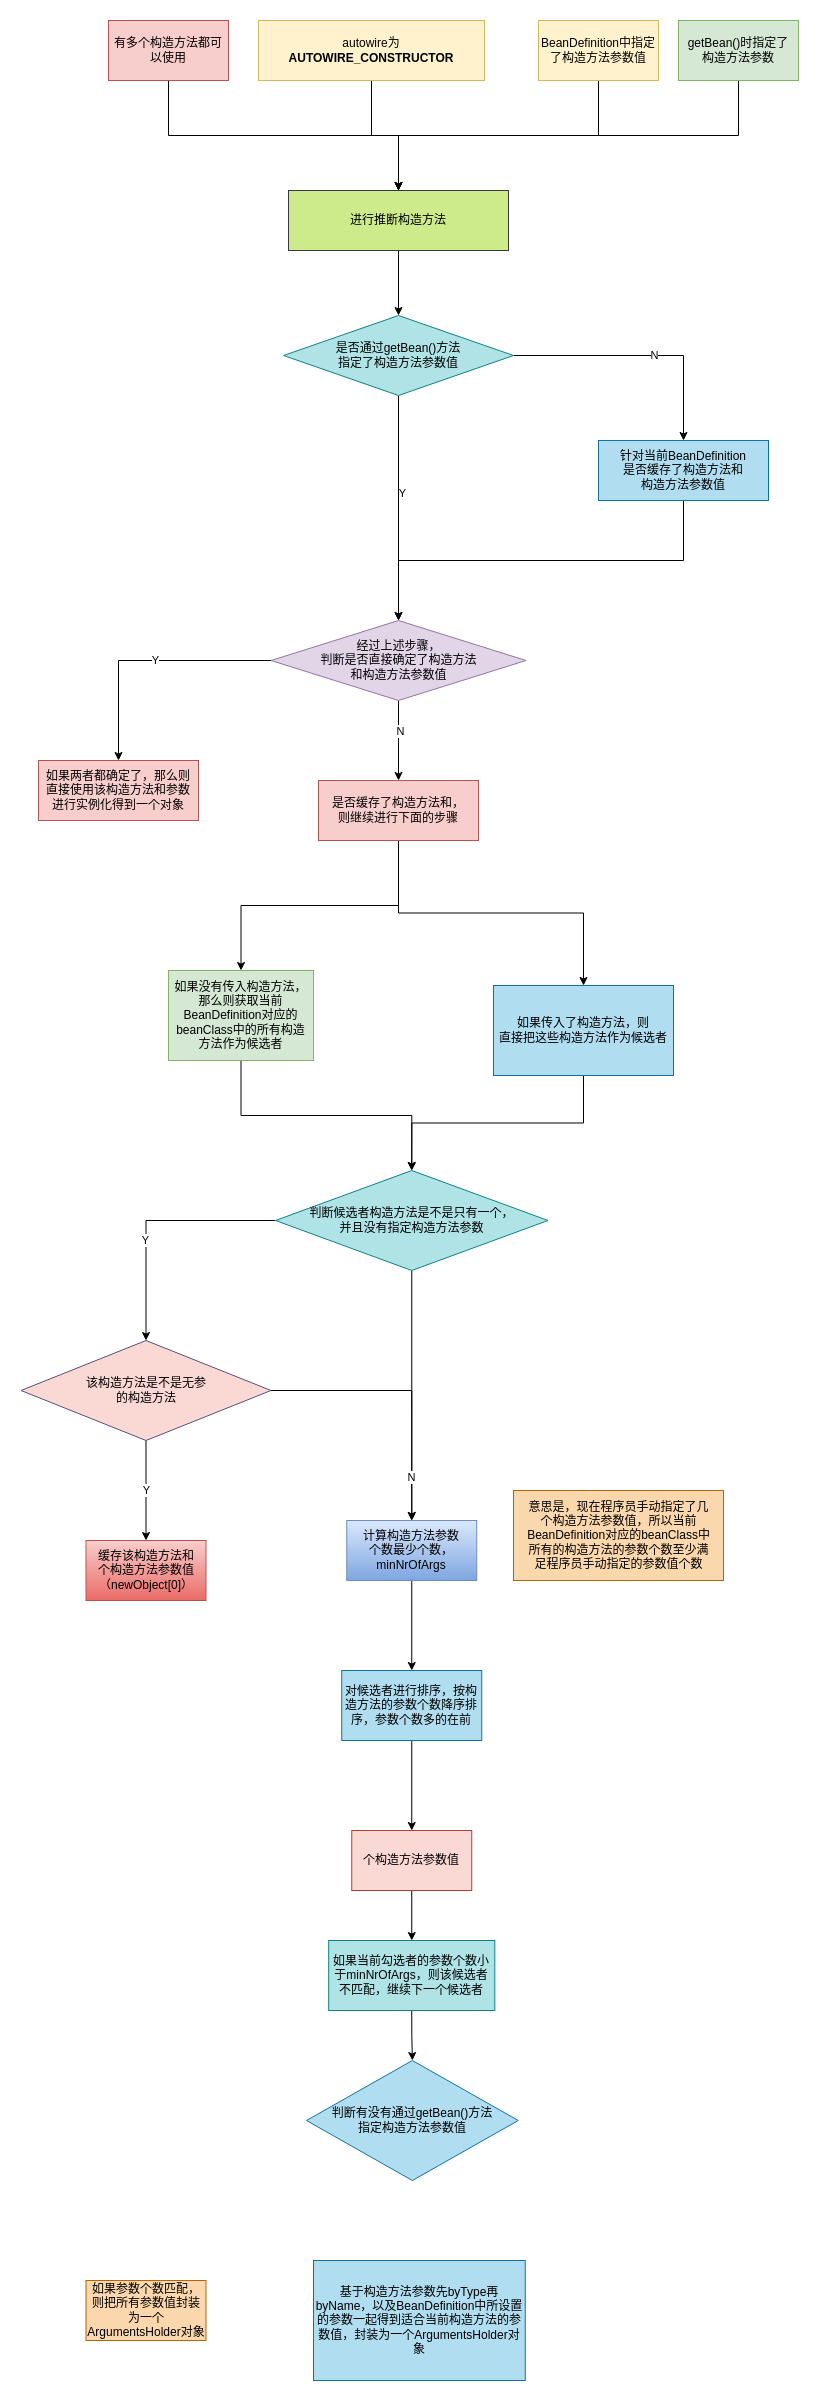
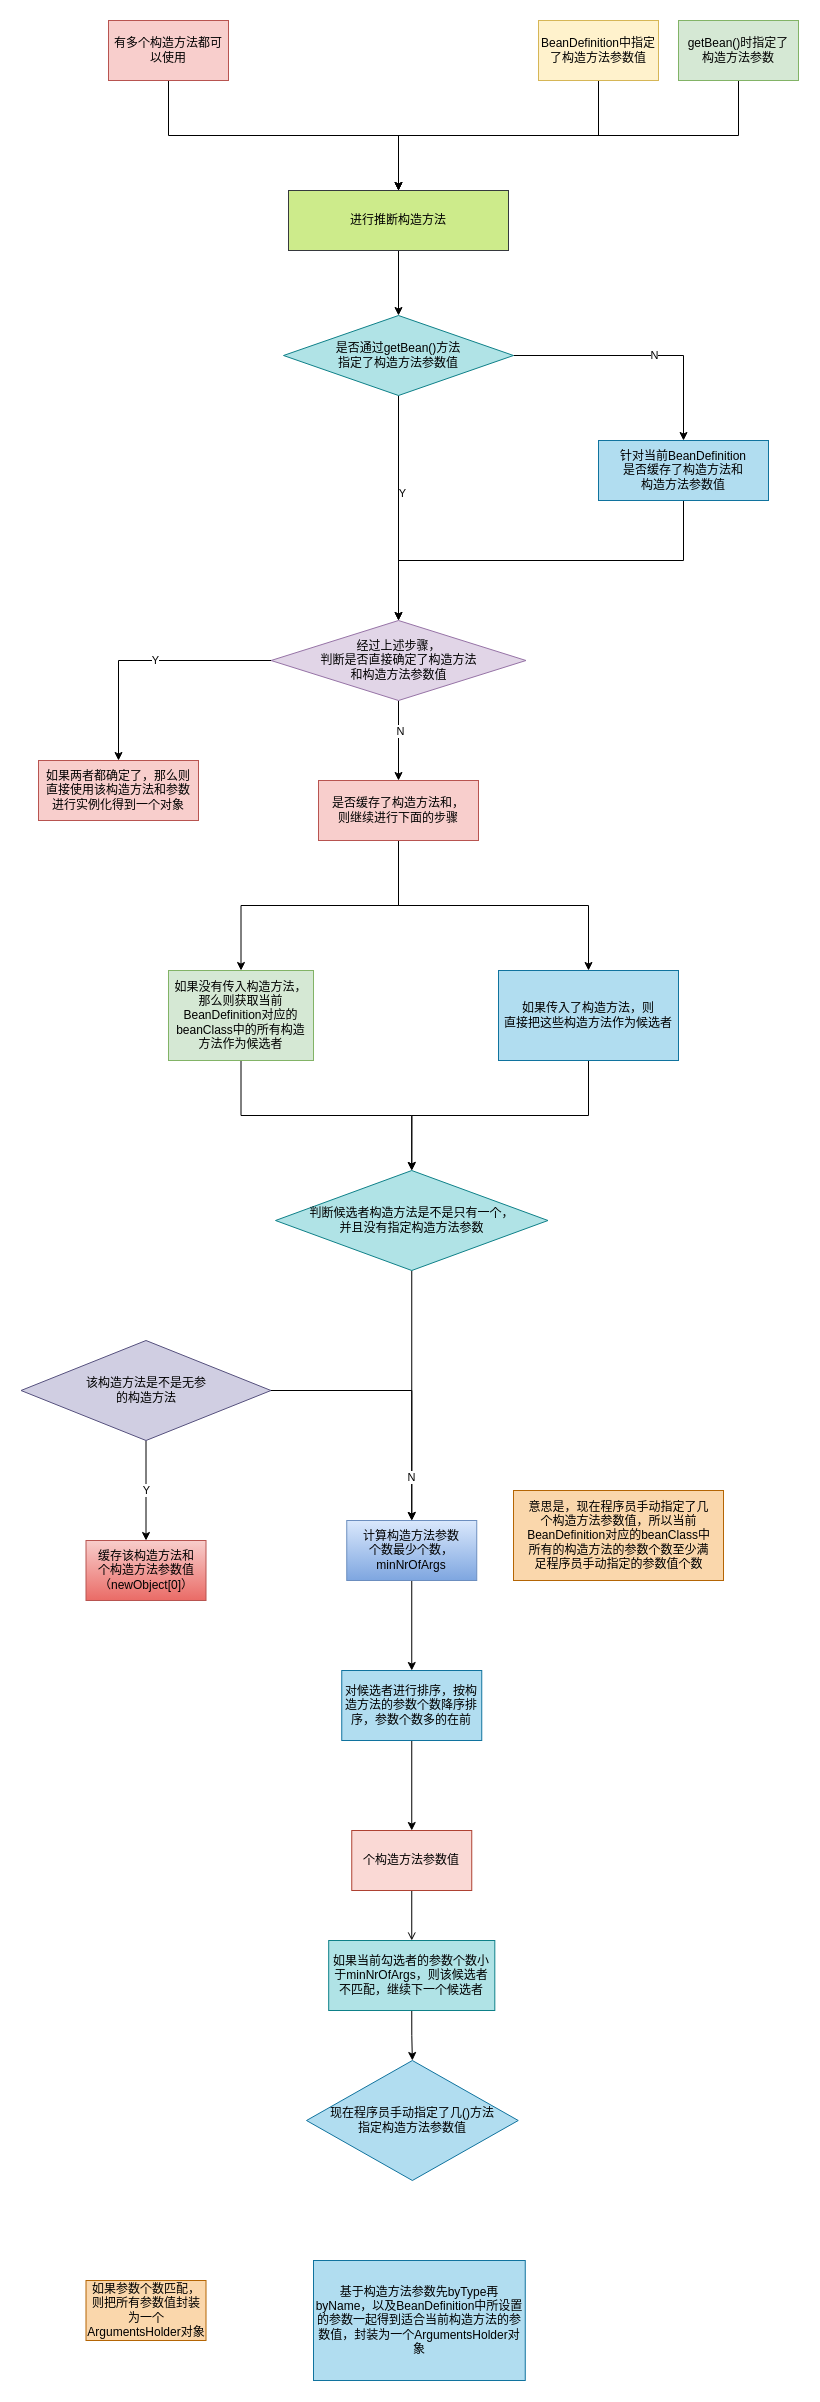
  <mxCell id="0" />
  <mxCell id="1" parent="0" />
  <mxCell id="2" style="edgeStyle=orthogonalEdgeStyle;rounded=0;orthogonalLoop=1;jettySize=auto;html=1;exitX=0.5;exitY=1;exitDx=0;exitDy=0;" edge="1" parent="1" source="3" target="11"><mxGeometry relative="1" as="geometry" /></mxCell>
  <mxCell id="3" value="有多个构造方法都可以使用" style="rounded=0;whiteSpace=wrap;html=1;fillColor=#f8cecc;strokeColor=#b85450;" vertex="1" parent="1"><mxGeometry x="108" y="20" width="120" height="60" as="geometry" /></mxCell>
- <mxCell id="4" style="edgeStyle=orthogonalEdgeStyle;rounded=0;orthogonalLoop=1;jettySize=auto;html=1;exitX=0.5;exitY=1;exitDx=0;exitDy=0;entryX=0.5;entryY=0;entryDx=0;entryDy=0;" edge="1" parent="1" source="5" target="11"><mxGeometry relative="1" as="geometry"><mxPoint x="468" y="180" as="targetPoint" /></mxGeometry></mxCell>
- <mxCell id="5" value="autowire为&lt;br&gt;&lt;b&gt;AUTOWIRE_CONSTRUCTOR&lt;/b&gt;" style="whiteSpace=wrap;html=1;fillColor=#fff2cc;strokeColor=#d6b656;" vertex="1" parent="1"><mxGeometry x="258" y="20" width="226" height="60" as="geometry" /></mxCell>
  <mxCell id="6" style="edgeStyle=orthogonalEdgeStyle;rounded=0;orthogonalLoop=1;jettySize=auto;html=1;exitX=0.5;exitY=1;exitDx=0;exitDy=0;entryX=0.5;entryY=0;entryDx=0;entryDy=0;" edge="1" parent="1" source="7" target="11"><mxGeometry relative="1" as="geometry" /></mxCell>
  <mxCell id="7" value="BeanDefinition中指定了构造方法参数值" style="whiteSpace=wrap;html=1;fillColor=#fff2cc;strokeColor=#d6b656;" vertex="1" parent="1"><mxGeometry x="538" y="20" width="120" height="60" as="geometry" /></mxCell>
  <mxCell id="8" style="edgeStyle=orthogonalEdgeStyle;rounded=0;orthogonalLoop=1;jettySize=auto;html=1;exitX=0.5;exitY=1;exitDx=0;exitDy=0;entryX=0.5;entryY=0;entryDx=0;entryDy=0;" edge="1" parent="1" source="9" target="11"><mxGeometry relative="1" as="geometry" /></mxCell>
  <mxCell id="9" value="getBean()时指定了&lt;br&gt;构造方法参数" style="whiteSpace=wrap;html=1;fillColor=#d5e8d4;strokeColor=#82b366;" vertex="1" parent="1"><mxGeometry x="678" y="20" width="120" height="60" as="geometry" /></mxCell>
  <mxCell id="10" style="edgeStyle=orthogonalEdgeStyle;rounded=0;orthogonalLoop=1;jettySize=auto;html=1;exitX=0.5;exitY=1;exitDx=0;exitDy=0;entryX=0.5;entryY=0;entryDx=0;entryDy=0;" edge="1" parent="1" source="11" target="16"><mxGeometry relative="1" as="geometry" /></mxCell>
  <mxCell id="11" value="进行推断构造方法" style="whiteSpace=wrap;html=1;fillColor=#cdeb8b;strokeColor=#36393d;" vertex="1" parent="1"><mxGeometry x="288" y="190" width="220" height="60" as="geometry" /></mxCell>
  <mxCell id="12" style="edgeStyle=orthogonalEdgeStyle;rounded=0;orthogonalLoop=1;jettySize=auto;html=1;exitX=0.5;exitY=1;exitDx=0;exitDy=0;" edge="1" parent="1" source="16" target="23"><mxGeometry relative="1" as="geometry" /></mxCell>
  <mxCell id="13" value="Y" style="edgeLabel;html=1;align=center;verticalAlign=middle;resizable=0;points=[];" vertex="1" connectable="0" parent="12"><mxGeometry x="-0.139" y="3" relative="1" as="geometry"><mxPoint as="offset" /></mxGeometry></mxCell>
  <mxCell id="14" style="edgeStyle=orthogonalEdgeStyle;rounded=0;orthogonalLoop=1;jettySize=auto;html=1;exitX=1;exitY=0.5;exitDx=0;exitDy=0;" edge="1" parent="1" source="16" target="18"><mxGeometry relative="1" as="geometry" /></mxCell>
  <mxCell id="15" value="N" style="edgeLabel;html=1;align=center;verticalAlign=middle;resizable=0;points=[];" vertex="1" connectable="0" parent="14"><mxGeometry x="0.096" y="1" relative="1" as="geometry"><mxPoint as="offset" /></mxGeometry></mxCell>
  <mxCell id="16" value="是否通过getBean()方法&lt;br&gt;指定了构造方法参数值" style="rhombus;whiteSpace=wrap;html=1;fillColor=#b0e3e6;strokeColor=#0e8088;" vertex="1" parent="1"><mxGeometry x="283" y="315" width="230" height="80" as="geometry" /></mxCell>
  <mxCell id="17" style="edgeStyle=orthogonalEdgeStyle;rounded=0;orthogonalLoop=1;jettySize=auto;html=1;exitX=0.5;exitY=1;exitDx=0;exitDy=0;entryX=0.5;entryY=0;entryDx=0;entryDy=0;" edge="1" parent="1" source="18" target="23"><mxGeometry relative="1" as="geometry" /></mxCell>
  <mxCell id="18" value="针对当前BeanDefinition&lt;br&gt;是否缓存了构造方法和&lt;br&gt;构造方法参数值" style="whiteSpace=wrap;html=1;fillColor=#b1ddf0;strokeColor=#10739e;" vertex="1" parent="1"><mxGeometry x="598" y="440" width="170" height="60" as="geometry" /></mxCell>
  <mxCell id="19" style="edgeStyle=orthogonalEdgeStyle;rounded=0;orthogonalLoop=1;jettySize=auto;html=1;exitX=0;exitY=0.5;exitDx=0;exitDy=0;entryX=0.5;entryY=0;entryDx=0;entryDy=0;" edge="1" parent="1" source="23" target="24"><mxGeometry relative="1" as="geometry" /></mxCell>
  <mxCell id="20" value="Y" style="edgeLabel;html=1;align=center;verticalAlign=middle;resizable=0;points=[];" vertex="1" connectable="0" parent="19"><mxGeometry x="-0.079" y="-1" relative="1" as="geometry"><mxPoint as="offset" /></mxGeometry></mxCell>
  <mxCell id="21" style="edgeStyle=orthogonalEdgeStyle;rounded=0;orthogonalLoop=1;jettySize=auto;html=1;exitX=0.5;exitY=1;exitDx=0;exitDy=0;entryX=0.5;entryY=0;entryDx=0;entryDy=0;" edge="1" parent="1" source="23" target="27"><mxGeometry relative="1" as="geometry" /></mxCell>
  <mxCell id="22" value="N" style="edgeLabel;html=1;align=center;verticalAlign=middle;resizable=0;points=[];" vertex="1" connectable="0" parent="21"><mxGeometry x="-0.255" y="1" relative="1" as="geometry"><mxPoint as="offset" /></mxGeometry></mxCell>
  <mxCell id="23" value="经过上述步骤，&lt;br&gt;判断是否直接确定了构造方法&lt;br&gt;和构造方法参数值" style="rhombus;whiteSpace=wrap;html=1;fillColor=#e1d5e7;strokeColor=#9673a6;" vertex="1" parent="1"><mxGeometry x="270.5" y="620" width="255" height="80" as="geometry" /></mxCell>
  <mxCell id="24" value="如果两者都确定了，那么则&lt;br&gt;直接使用该构造方法和参数&lt;br&gt;进行实例化得到一个对象" style="whiteSpace=wrap;html=1;fillColor=#f8cecc;strokeColor=#b85450;" vertex="1" parent="1"><mxGeometry x="38" y="760" width="160" height="60" as="geometry" /></mxCell>
  <mxCell id="25" style="edgeStyle=orthogonalEdgeStyle;rounded=0;orthogonalLoop=1;jettySize=auto;html=1;exitX=0.5;exitY=1;exitDx=0;exitDy=0;" edge="1" parent="1" source="27" target="29"><mxGeometry relative="1" as="geometry" /></mxCell>
  <mxCell id="26" style="edgeStyle=orthogonalEdgeStyle;rounded=0;orthogonalLoop=1;jettySize=auto;html=1;exitX=0.5;exitY=1;exitDx=0;exitDy=0;" edge="1" parent="1" source="27" target="31"><mxGeometry relative="1" as="geometry" /></mxCell>
  <mxCell id="27" value="是否缓存了构造方法和，&lt;br&gt;则继续进行下面的步骤" style="whiteSpace=wrap;html=1;fillColor=#f8cecc;strokeColor=#b85450;" vertex="1" parent="1"><mxGeometry x="318" y="780" width="160" height="60" as="geometry" /></mxCell>
  <mxCell id="28" style="edgeStyle=orthogonalEdgeStyle;rounded=0;orthogonalLoop=1;jettySize=auto;html=1;exitX=0.5;exitY=1;exitDx=0;exitDy=0;entryX=0.5;entryY=0;entryDx=0;entryDy=0;" edge="1" parent="1" source="29" target="35"><mxGeometry relative="1" as="geometry" /></mxCell>
  <mxCell id="29" value="如果没有传入构造方法，&lt;br&gt;那么则获取当前BeanDefinition对应的&lt;br&gt;beanClass中的所有构造&lt;br&gt;方法作为候选者" style="whiteSpace=wrap;html=1;fillColor=#d5e8d4;strokeColor=#82b366;" vertex="1" parent="1"><mxGeometry x="168" y="970" width="145" height="90" as="geometry" /></mxCell>
  <mxCell id="30" style="edgeStyle=orthogonalEdgeStyle;rounded=0;orthogonalLoop=1;jettySize=auto;html=1;exitX=0.5;exitY=1;exitDx=0;exitDy=0;entryX=0.5;entryY=0;entryDx=0;entryDy=0;" edge="1" parent="1" source="31" target="35"><mxGeometry relative="1" as="geometry" /></mxCell>
- <mxCell id="31" value="如果传入了构造方法，则&lt;br&gt;直接把这些构造方法作为候选者&lt;br&gt;" style="whiteSpace=wrap;html=1;fillColor=#b1ddf0;strokeColor=#10739e;" vertex="1" parent="1"><mxGeometry x="493" y="985" width="180" height="90" as="geometry" /></mxCell>
- <mxCell id="32" style="edgeStyle=orthogonalEdgeStyle;rounded=0;orthogonalLoop=1;jettySize=auto;html=1;exitX=0;exitY=0.5;exitDx=0;exitDy=0;entryX=0.5;entryY=0;entryDx=0;entryDy=0;" edge="1" parent="1" source="35" target="39"><mxGeometry relative="1" as="geometry" /></mxCell>
- <mxCell id="33" value="Y" style="edgeLabel;html=1;align=center;verticalAlign=middle;resizable=0;points=[];" vertex="1" connectable="0" parent="32"><mxGeometry x="0.198" y="-1" relative="1" as="geometry"><mxPoint as="offset" /></mxGeometry></mxCell>
+ <mxCell id="31" value="如果传入了构造方法，则&lt;br&gt;直接把这些构造方法作为候选者&lt;br&gt;" style="whiteSpace=wrap;html=1;fillColor=#b1ddf0;strokeColor=#10739e;" vertex="1" parent="1"><mxGeometry x="498" y="970" width="180" height="90" as="geometry" /></mxCell>
  <mxCell id="34" style="edgeStyle=orthogonalEdgeStyle;rounded=0;orthogonalLoop=1;jettySize=auto;html=1;exitX=0.5;exitY=1;exitDx=0;exitDy=0;entryX=0.5;entryY=0;entryDx=0;entryDy=0;" edge="1" parent="1" source="35" target="42"><mxGeometry relative="1" as="geometry" /></mxCell>
  <mxCell id="35" value="判断候选者构造方法是不是只有一个，&lt;br&gt;并且没有指定构造方法参数" style="rhombus;whiteSpace=wrap;html=1;fillColor=#b0e3e6;strokeColor=#0e8088;" vertex="1" parent="1"><mxGeometry x="275" y="1170" width="272.5" height="100" as="geometry" /></mxCell>
  <mxCell id="36" value="Y" style="edgeStyle=orthogonalEdgeStyle;rounded=0;orthogonalLoop=1;jettySize=auto;html=1;exitX=0.5;exitY=1;exitDx=0;exitDy=0;entryX=0.5;entryY=0;entryDx=0;entryDy=0;" edge="1" parent="1" source="39" target="40"><mxGeometry relative="1" as="geometry" /></mxCell>
  <mxCell id="37" style="edgeStyle=orthogonalEdgeStyle;rounded=0;orthogonalLoop=1;jettySize=auto;html=1;exitX=1;exitY=0.5;exitDx=0;exitDy=0;entryX=0.5;entryY=0;entryDx=0;entryDy=0;" edge="1" parent="1" source="39" target="42"><mxGeometry relative="1" as="geometry" /></mxCell>
  <mxCell id="38" value="N" style="edgeLabel;html=1;align=center;verticalAlign=middle;resizable=0;points=[];" vertex="1" connectable="0" parent="37"><mxGeometry x="0.678" y="-1" relative="1" as="geometry"><mxPoint as="offset" /></mxGeometry></mxCell>
- <mxCell id="39" value="该构造方法是不是无参&lt;br&gt;的构造方法" style="rhombus;whiteSpace=wrap;html=1;fillColor=#fad9d5;strokeColor=#56517e;" vertex="1" parent="1"><mxGeometry x="20.5" y="1340" width="250" height="100" as="geometry" /></mxCell>
+ <mxCell id="39" value="该构造方法是不是无参&lt;br&gt;的构造方法" style="rhombus;whiteSpace=wrap;html=1;fillColor=#d0cee2;strokeColor=#56517e;" vertex="1" parent="1"><mxGeometry x="20.5" y="1340" width="250" height="100" as="geometry" /></mxCell>
  <mxCell id="40" value="缓存该构造方法和&lt;br&gt;个构造方法参数值&lt;br&gt;（newObject[0]）" style="whiteSpace=wrap;html=1;fillColor=#f8cecc;strokeColor=#b85450;gradientColor=#ea6b66;" vertex="1" parent="1"><mxGeometry x="85.5" y="1540" width="120" height="60" as="geometry" /></mxCell>
  <mxCell id="41" style="edgeStyle=orthogonalEdgeStyle;rounded=0;orthogonalLoop=1;jettySize=auto;html=1;exitX=0.5;exitY=1;exitDx=0;exitDy=0;entryX=0.5;entryY=0;entryDx=0;entryDy=0;" edge="1" parent="1" source="42" target="44"><mxGeometry relative="1" as="geometry" /></mxCell>
  <mxCell id="42" value="计算构造方法参数&lt;br&gt;个数最少个数，&lt;br&gt;minNrOfArgs" style="whiteSpace=wrap;html=1;fillColor=#dae8fc;gradientColor=#7ea6e0;strokeColor=#6c8ebf;" vertex="1" parent="1"><mxGeometry x="346.25" y="1520" width="130" height="60" as="geometry" /></mxCell>
  <mxCell id="43" value="" style="edgeStyle=orthogonalEdgeStyle;rounded=0;orthogonalLoop=1;jettySize=auto;html=1;" edge="1" parent="1" source="44" target="47"><mxGeometry relative="1" as="geometry" /></mxCell>
  <mxCell id="44" value="对候选者进行排序，按构造方法的参数个数降序排序，参数个数多的在前" style="whiteSpace=wrap;html=1;fillColor=#b1ddf0;strokeColor=#10739e;" vertex="1" parent="1"><mxGeometry x="341.25" y="1670" width="140" height="70" as="geometry" /></mxCell>
  <mxCell id="45" value="意思是，现在程序员手动指定了几&lt;br&gt;个构造方法参数值，所以当前&lt;br&gt;BeanDefinition对应的beanClass中&lt;br&gt;所有的构造方法的参数个数至少满&lt;br&gt;足程序员手动指定的参数值个数&lt;br&gt;" style="text;html=1;align=center;verticalAlign=middle;resizable=0;points=[];autosize=1;strokeColor=#b46504;fillColor=#fad7ac;" vertex="1" parent="1"><mxGeometry x="513" y="1490" width="210" height="90" as="geometry" /></mxCell>
- <mxCell id="46" style="edgeStyle=orthogonalEdgeStyle;rounded=0;orthogonalLoop=1;jettySize=auto;html=1;exitX=0.5;exitY=1;exitDx=0;exitDy=0;entryX=0.5;entryY=0;entryDx=0;entryDy=0;" edge="1" parent="1" source="47" target="50"><mxGeometry relative="1" as="geometry" /></mxCell>
+ <mxCell id="46" style="edgeStyle=orthogonalEdgeStyle;rounded=0;orthogonalLoop=1;jettySize=auto;html=1;exitX=0.5;exitY=1;exitDx=0;exitDy=0;entryX=0.5;entryY=0;entryDx=0;entryDy=0;endArrow=open;" edge="1" parent="1" source="47" target="50"><mxGeometry relative="1" as="geometry" /></mxCell>
  <mxCell id="47" value="个构造方法参数值" style="whiteSpace=wrap;html=1;fillColor=#fad9d5;strokeColor=#ae4132;" vertex="1" parent="1"><mxGeometry x="351.25" y="1830" width="120" height="60" as="geometry" /></mxCell>
- <mxCell id="48" value="判断有没有通过getBean()方法&lt;br&gt;指定构造方法参数值" style="rhombus;whiteSpace=wrap;html=1;fillColor=#b1ddf0;strokeColor=#10739e;" vertex="1" parent="1"><mxGeometry x="306" y="2060" width="211.75" height="120" as="geometry" /></mxCell>
+ <mxCell id="48" value="现在程序员手动指定了几()方法&lt;br&gt;指定构造方法参数值" style="rhombus;whiteSpace=wrap;html=1;fillColor=#b1ddf0;strokeColor=#10739e;" vertex="1" parent="1"><mxGeometry x="306" y="2060" width="211.75" height="120" as="geometry" /></mxCell>
  <mxCell id="49" style="edgeStyle=orthogonalEdgeStyle;rounded=0;orthogonalLoop=1;jettySize=auto;html=1;exitX=0.5;exitY=1;exitDx=0;exitDy=0;entryX=0.5;entryY=0;entryDx=0;entryDy=0;" edge="1" parent="1" source="50" target="48"><mxGeometry relative="1" as="geometry" /></mxCell>
  <mxCell id="50" value="如果当前勾选者的参数个数小于minNrOfArgs，则该候选者不匹配，继续下一个候选者" style="whiteSpace=wrap;html=1;fillColor=#b0e3e6;strokeColor=#0e8088;" vertex="1" parent="1"><mxGeometry x="328.19" y="1940" width="166.12" height="70" as="geometry" /></mxCell>
  <mxCell id="51" value="如果参数个数匹配，则把所有参数值封装为一个ArgumentsHolder对象" style="whiteSpace=wrap;html=1;fillColor=#fad7ac;strokeColor=#b46504;" vertex="1" parent="1"><mxGeometry x="85.5" y="2280" width="120" height="60" as="geometry" /></mxCell>
  <mxCell id="52" value="基于构造方法参数先byType再byName，以及BeanDefinition中所设置的参数一起得到适合当前构造方法的参数值，封装为一个ArgumentsHolder对象" style="whiteSpace=wrap;html=1;fillColor=#b1ddf0;strokeColor=#10739e;" vertex="1" parent="1"><mxGeometry x="313" y="2260" width="211.75" height="120" as="geometry" /></mxCell>
